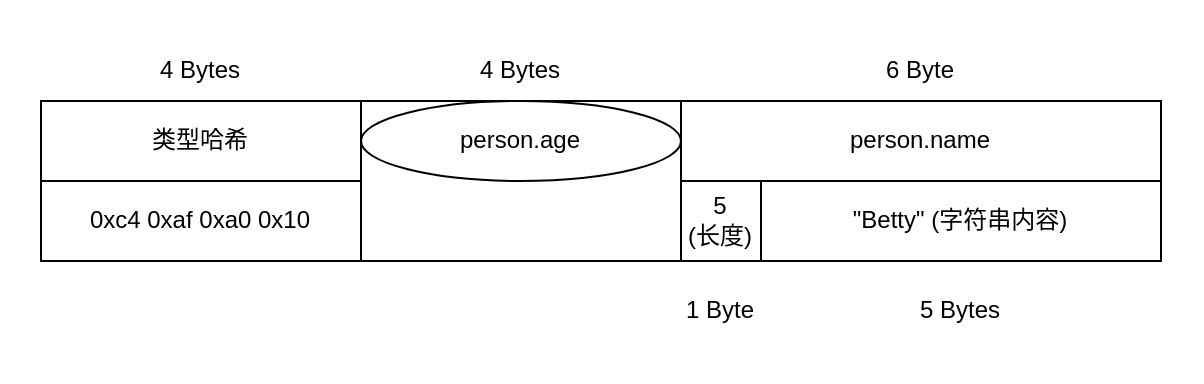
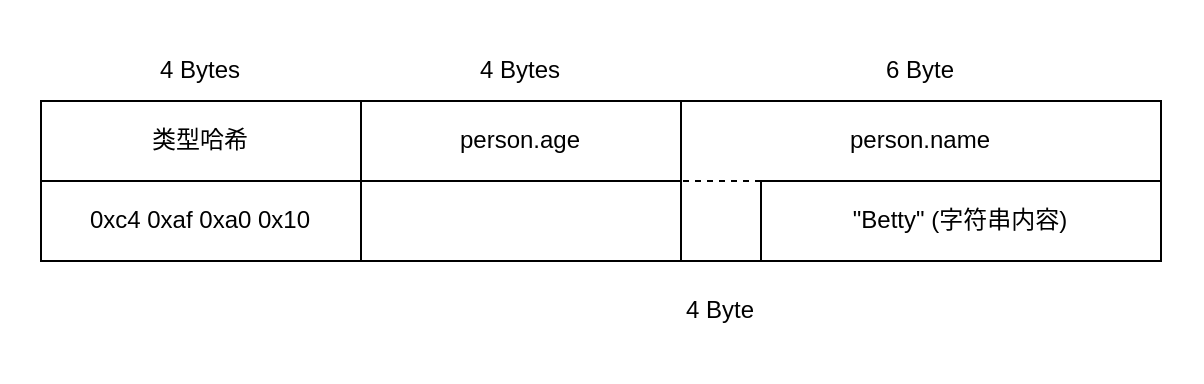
  <mxCell id="0" />
  <mxCell id="1" parent="0" />
  <mxCell id="2" value="" style="rounded=0;whiteSpace=wrap;html=1;fillColor=none;" vertex="1" parent="1"><mxGeometry x="20" y="50" width="160" height="80" as="geometry" /></mxCell>
  <mxCell id="3" value="" style="rounded=0;whiteSpace=wrap;html=1;fillColor=none;" vertex="1" parent="1"><mxGeometry x="180" y="50" width="160" height="80" as="geometry" /></mxCell>
  <mxCell id="4" value="" style="rounded=0;whiteSpace=wrap;html=1;align=left;fillColor=none;" vertex="1" parent="1"><mxGeometry x="340" y="50" width="240" height="80" as="geometry" /></mxCell>
  <mxCell id="5" value="4 Bytes" style="text;html=1;strokeColor=none;fillColor=none;align=center;verticalAlign=middle;whiteSpace=wrap;rounded=0;" vertex="1" parent="1"><mxGeometry x="70" y="20" width="60" height="30" as="geometry" /></mxCell>
  <mxCell id="6" value="4 Bytes" style="text;html=1;strokeColor=none;fillColor=none;align=center;verticalAlign=middle;whiteSpace=wrap;rounded=0;" vertex="1" parent="1"><mxGeometry x="230" y="20" width="60" height="30" as="geometry" /></mxCell>
  <mxCell id="7" value="6 Byte" style="text;html=1;strokeColor=none;fillColor=none;align=center;verticalAlign=middle;whiteSpace=wrap;rounded=0;" vertex="1" parent="1"><mxGeometry x="430" y="20" width="60" height="30" as="geometry" /></mxCell>
- <mxCell id="8" value="5&lt;br&gt;(长度)" style="rounded=0;whiteSpace=wrap;html=1;fillColor=none;" vertex="1" parent="1"><mxGeometry x="340" y="90" width="40" height="40" as="geometry" /></mxCell>
  <mxCell id="9" value="&quot;Betty&quot; (字符串内容)" style="rounded=0;whiteSpace=wrap;html=1;fillColor=none;" vertex="1" parent="1"><mxGeometry x="380" y="90" width="200" height="40" as="geometry" /></mxCell>
- <mxCell id="10" value="5 Bytes" style="text;html=1;strokeColor=none;fillColor=none;align=center;verticalAlign=middle;whiteSpace=wrap;rounded=0;" vertex="1" parent="1"><mxGeometry x="450" y="140" width="60" height="30" as="geometry" /></mxCell>
- <mxCell id="11" value="1 Byte" style="text;html=1;strokeColor=none;fillColor=none;align=center;verticalAlign=middle;whiteSpace=wrap;rounded=0;" vertex="1" parent="1"><mxGeometry x="330" y="140" width="60" height="30" as="geometry" /></mxCell>
+ <mxCell id="11" value="4 Byte" style="text;html=1;strokeColor=none;fillColor=none;align=center;verticalAlign=middle;whiteSpace=wrap;rounded=0;" vertex="1" parent="1"><mxGeometry x="330" y="140" width="60" height="30" as="geometry" /></mxCell>
  <mxCell id="12" value="person.name" style="rounded=0;whiteSpace=wrap;html=1;fillColor=none;dashed=1;" vertex="1" parent="1"><mxGeometry x="340" y="50" width="240" height="40" as="geometry" /></mxCell>
  <mxCell id="13" value="0xc4 0xaf 0xa0 0x10" style="rounded=0;whiteSpace=wrap;html=1;fillColor=none;" vertex="1" parent="1"><mxGeometry x="20" y="90" width="160" height="40" as="geometry" /></mxCell>
  <mxCell id="14" value="类型哈希" style="rounded=0;whiteSpace=wrap;html=1;fillColor=none;" vertex="1" parent="1"><mxGeometry x="20" y="50" width="160" height="40" as="geometry" /></mxCell>
- <mxCell id="15" value="person.age" style="ellipse;whiteSpace=wrap;html=1;fillColor=none;" vertex="1" parent="1"><mxGeometry x="180" y="50" width="160" height="40" as="geometry" /></mxCell>
+ <mxCell id="15" value="person.age" style="rounded=0;whiteSpace=wrap;html=1;fillColor=none;" vertex="1" parent="1"><mxGeometry x="180" y="50" width="160" height="40" as="geometry" /></mxCell>
